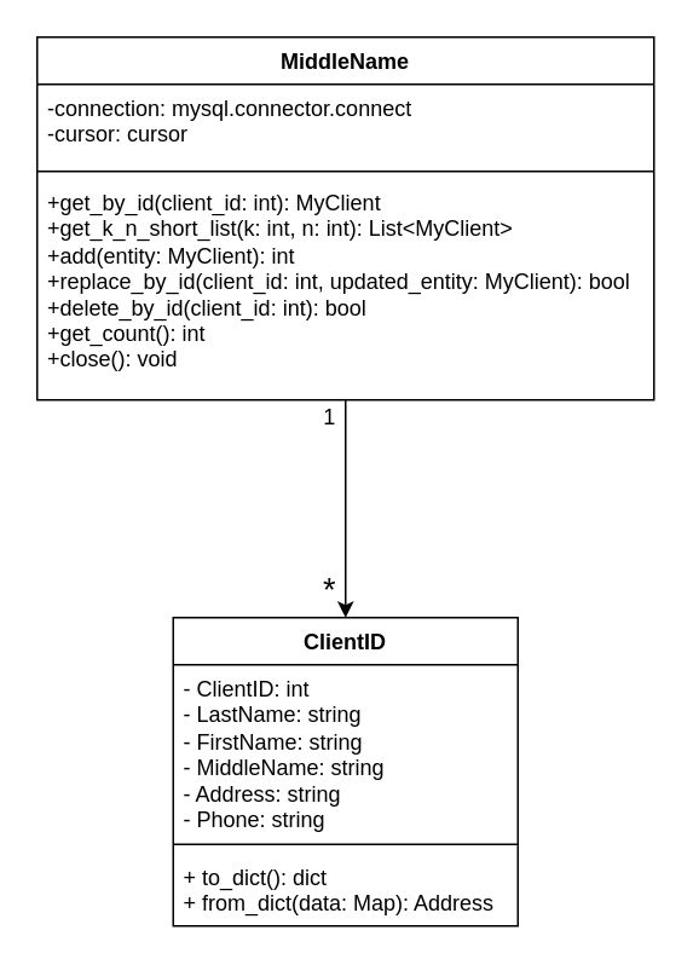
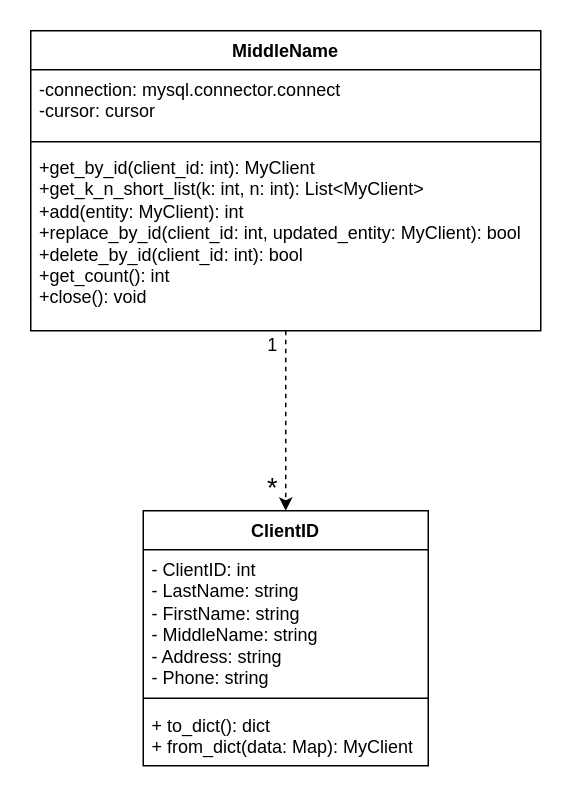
  <mxCell id="0" />
  <mxCell id="1" parent="0" />
  <mxCell id="2" value="ClientID" style="swimlane;fontStyle=1;align=center;verticalAlign=top;childLayout=stackLayout;horizontal=1;startSize=26;horizontalStack=0;resizeParent=1;resizeParentMax=0;resizeLast=0;collapsible=1;marginBottom=0;whiteSpace=wrap;html=1;" parent="1" vertex="1"><mxGeometry x="95" y="340" width="190" height="170" as="geometry" /></mxCell>
  <mxCell id="3" value="&lt;div&gt;- ClientID: int&lt;/div&gt;&lt;div&gt;- LastName: string&lt;/div&gt;&lt;div&gt;- FirstName: str&lt;span style=&quot;background-color: initial;&quot;&gt;ing&lt;/span&gt;&lt;/div&gt;&lt;div&gt;- MiddleName: str&lt;span style=&quot;background-color: initial;&quot;&gt;ing&lt;/span&gt;&lt;/div&gt;&lt;div&gt;&lt;span style=&quot;background-color: initial;&quot;&gt;- Address: str&lt;/span&gt;&lt;span style=&quot;background-color: initial;&quot;&gt;ing&lt;/span&gt;&lt;/div&gt;&lt;div&gt;- Phone: str&lt;span style=&quot;background-color: initial;&quot;&gt;ing&lt;/span&gt;&lt;/div&gt;" style="text;strokeColor=none;fillColor=none;align=left;verticalAlign=top;spacingLeft=4;spacingRight=4;overflow=hidden;rotatable=0;points=[[0,0.5],[1,0.5]];portConstraint=eastwest;whiteSpace=wrap;html=1;" parent="2" vertex="1"><mxGeometry y="26" width="190" height="94" as="geometry" /></mxCell>
  <mxCell id="4" value="" style="line;strokeWidth=1;fillColor=none;align=left;verticalAlign=middle;spacingTop=-1;spacingLeft=3;spacingRight=3;rotatable=0;labelPosition=right;points=[];portConstraint=eastwest;strokeColor=inherit;" parent="2" vertex="1"><mxGeometry y="120" width="190" height="10" as="geometry" /></mxCell>
- <mxCell id="5" value="&lt;div&gt;+ to_dict(): dict&lt;div&gt;+ from_dict(data: Map): Address&lt;/div&gt;&lt;/div&gt;" style="text;strokeColor=none;fillColor=none;align=left;verticalAlign=top;spacingLeft=4;spacingRight=4;overflow=hidden;rotatable=0;points=[[0,0.5],[1,0.5]];portConstraint=eastwest;whiteSpace=wrap;html=1;" parent="2" vertex="1"><mxGeometry y="130" width="190" height="40" as="geometry" /></mxCell>
- <mxCell id="6" style="edgeStyle=orthogonalEdgeStyle;rounded=0;orthogonalLoop=1;jettySize=auto;html=1;" edge="1" parent="1" source="7" target="2"><mxGeometry relative="1" as="geometry" /></mxCell>
+ <mxCell id="5" value="&lt;div&gt;+ to_dict(): dict&lt;div&gt;+ from_dict(data: Map): MyClient&lt;/div&gt;&lt;/div&gt;" style="text;strokeColor=none;fillColor=none;align=left;verticalAlign=top;spacingLeft=4;spacingRight=4;overflow=hidden;rotatable=0;points=[[0,0.5],[1,0.5]];portConstraint=eastwest;whiteSpace=wrap;html=1;" parent="2" vertex="1"><mxGeometry y="130" width="190" height="40" as="geometry" /></mxCell>
+ <mxCell id="6" style="edgeStyle=orthogonalEdgeStyle;rounded=0;orthogonalLoop=1;jettySize=auto;html=1;dashed=1;" edge="1" parent="1" source="7" target="2"><mxGeometry relative="1" as="geometry" /></mxCell>
  <mxCell id="7" value="MiddleName" style="swimlane;fontStyle=1;align=center;verticalAlign=top;childLayout=stackLayout;horizontal=1;startSize=26;horizontalStack=0;resizeParent=1;resizeParentMax=0;resizeLast=0;collapsible=1;marginBottom=0;whiteSpace=wrap;html=1;" parent="1" vertex="1"><mxGeometry x="20" y="20" width="340" height="200" as="geometry" /></mxCell>
  <mxCell id="8" value="&lt;div&gt;-connection: mysql.connector.connect&lt;/div&gt;&lt;div&gt;-cursor: cursor&lt;/div&gt;" style="text;strokeColor=none;fillColor=none;align=left;verticalAlign=top;spacingLeft=4;spacingRight=4;overflow=hidden;rotatable=0;points=[[0,0.5],[1,0.5]];portConstraint=eastwest;whiteSpace=wrap;html=1;" parent="7" vertex="1"><mxGeometry y="26" width="340" height="44" as="geometry" /></mxCell>
  <mxCell id="9" value="" style="line;strokeWidth=1;fillColor=none;align=left;verticalAlign=middle;spacingTop=-1;spacingLeft=3;spacingRight=3;rotatable=0;labelPosition=right;points=[];portConstraint=eastwest;strokeColor=inherit;" parent="7" vertex="1"><mxGeometry y="70" width="340" height="8" as="geometry" /></mxCell>
  <mxCell id="10" value="&lt;div&gt;+get_by_id(client_id: int): MyClient&lt;/div&gt;&lt;div&gt;+get_k_n_short_list(k: int, n: int): List&amp;lt;MyClient&amp;gt;&lt;/div&gt;&lt;div&gt;+add(entity: MyClient): int&lt;/div&gt;&lt;div&gt;+replace_by_id(client_id: int, updated_entity: MyClient): bool&lt;/div&gt;&lt;div&gt;+delete_by_id(client_id: int): bool&lt;/div&gt;&lt;div&gt;+get_count(): int&lt;/div&gt;&lt;div&gt;+close(): void&lt;/div&gt;" style="text;strokeColor=none;fillColor=none;align=left;verticalAlign=top;spacingLeft=4;spacingRight=4;overflow=hidden;rotatable=0;points=[[0,0.5],[1,0.5]];portConstraint=eastwest;whiteSpace=wrap;html=1;" parent="7" vertex="1"><mxGeometry y="78" width="340" height="122" as="geometry" /></mxCell>
  <mxCell id="11" value="1" style="text;html=1;align=center;verticalAlign=middle;resizable=0;points=[];autosize=1;strokeColor=none;fillColor=none;" vertex="1" parent="1"><mxGeometry x="166" y="215" width="30" height="30" as="geometry" /></mxCell>
  <mxCell id="12" value="&lt;font style=&quot;font-size: 18px;&quot;&gt;*&lt;/font&gt;" style="text;html=1;align=center;verticalAlign=middle;resizable=0;points=[];autosize=1;strokeColor=none;fillColor=none;" vertex="1" parent="1"><mxGeometry x="166" y="305" width="30" height="40" as="geometry" /></mxCell>
